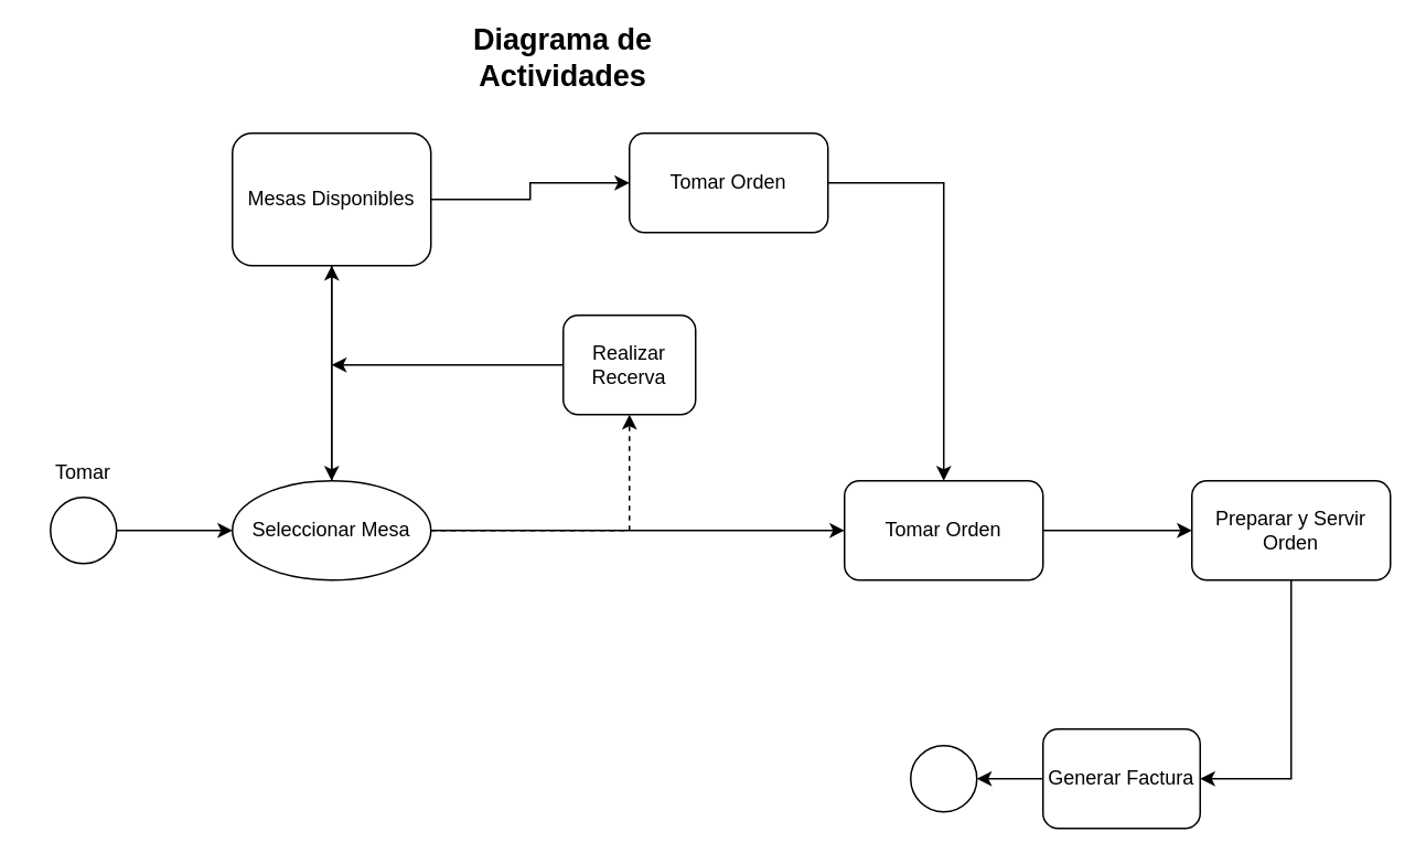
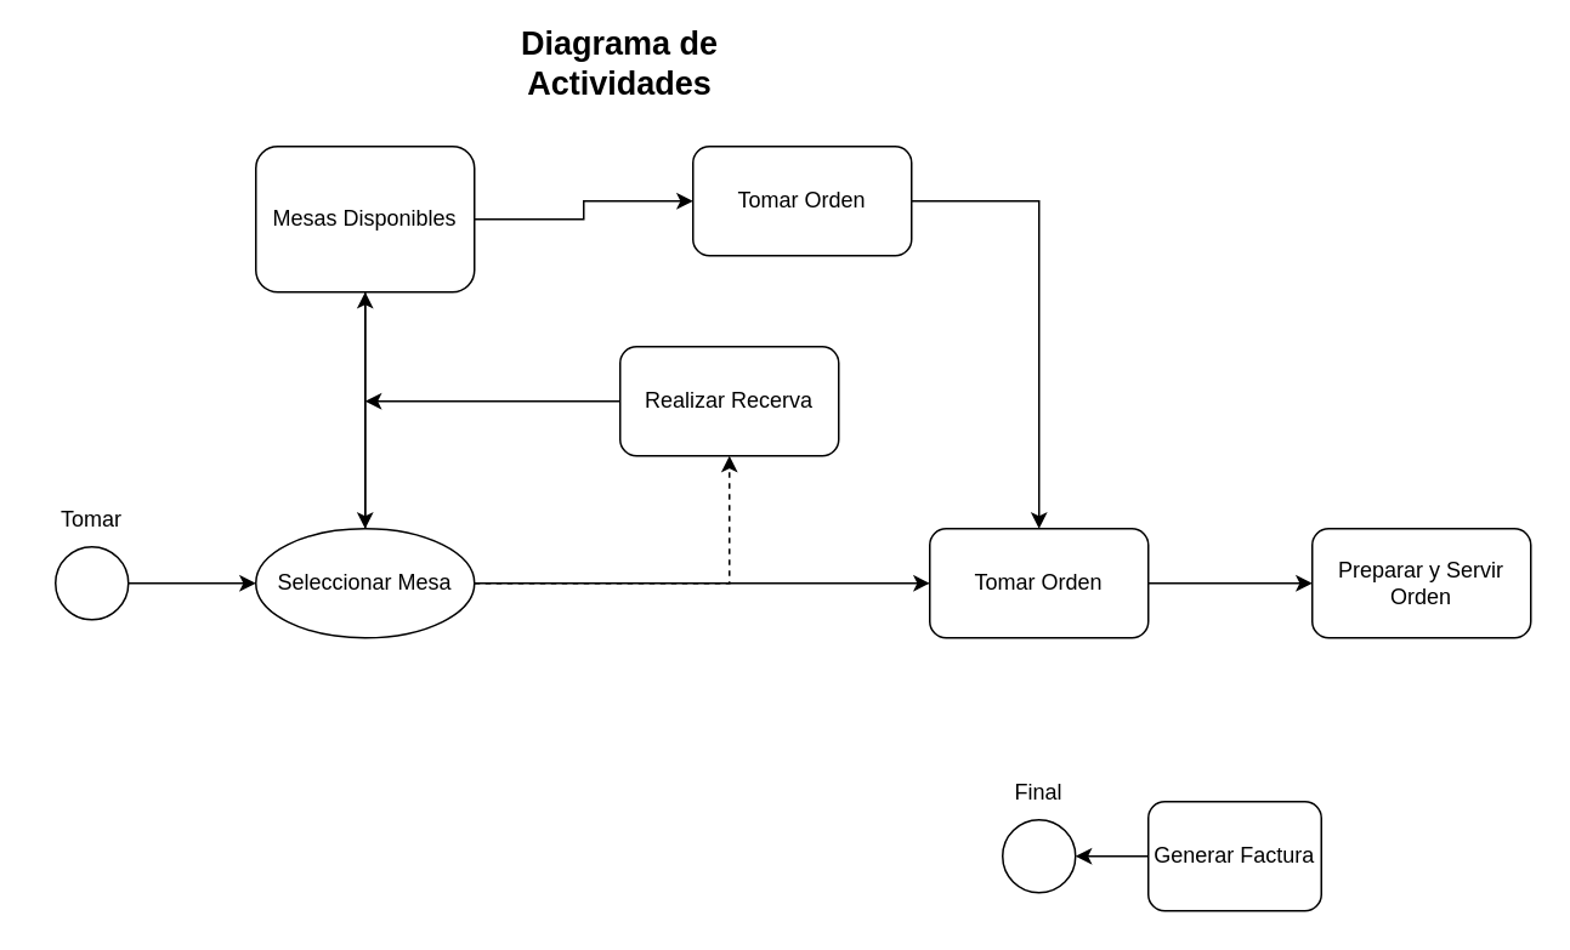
  <mxCell id="0" />
  <mxCell id="1" parent="0" />
  <mxCell id="2" style="edgeStyle=orthogonalEdgeStyle;rounded=0;orthogonalLoop=1;jettySize=auto;html=1;exitX=1;exitY=0.5;exitDx=0;exitDy=0;entryX=0;entryY=0.5;entryDx=0;entryDy=0;" edge="1" parent="1" source="3" target="7"><mxGeometry relative="1" as="geometry" /></mxCell>
  <mxCell id="3" value="" style="ellipse;whiteSpace=wrap;html=1;aspect=fixed;" vertex="1" parent="1"><mxGeometry x="30" y="300" width="40" height="40" as="geometry" /></mxCell>
  <mxCell id="4" style="edgeStyle=orthogonalEdgeStyle;rounded=0;orthogonalLoop=1;jettySize=auto;html=1;exitX=1;exitY=0.5;exitDx=0;exitDy=0;entryX=0;entryY=0.5;entryDx=0;entryDy=0;" edge="1" parent="1" source="7" target="16"><mxGeometry relative="1" as="geometry" /></mxCell>
  <mxCell id="5" style="edgeStyle=orthogonalEdgeStyle;rounded=0;orthogonalLoop=1;jettySize=auto;html=1;entryX=0.5;entryY=1;entryDx=0;entryDy=0;dashed=1;" edge="1" parent="1" source="7" target="12"><mxGeometry relative="1" as="geometry" /></mxCell>
  <mxCell id="6" style="edgeStyle=orthogonalEdgeStyle;rounded=0;orthogonalLoop=1;jettySize=auto;html=1;exitX=0.5;exitY=0;exitDx=0;exitDy=0;entryX=0.5;entryY=1;entryDx=0;entryDy=0;" edge="1" parent="1" source="7" target="10"><mxGeometry relative="1" as="geometry" /></mxCell>
  <mxCell id="7" value="Seleccionar Mesa" style="ellipse;whiteSpace=wrap;html=1;" vertex="1" parent="1"><mxGeometry x="140" y="290" width="120" height="60" as="geometry" /></mxCell>
  <mxCell id="8" style="edgeStyle=orthogonalEdgeStyle;rounded=0;orthogonalLoop=1;jettySize=auto;html=1;" edge="1" parent="1" source="10" target="7"><mxGeometry relative="1" as="geometry" /></mxCell>
  <mxCell id="9" style="edgeStyle=orthogonalEdgeStyle;rounded=0;orthogonalLoop=1;jettySize=auto;html=1;exitX=1;exitY=0.5;exitDx=0;exitDy=0;entryX=0;entryY=0.5;entryDx=0;entryDy=0;" edge="1" parent="1" source="10" target="14"><mxGeometry relative="1" as="geometry" /></mxCell>
  <mxCell id="10" value="Mesas Disponibles" style="rounded=1;whiteSpace=wrap;html=1;" vertex="1" parent="1"><mxGeometry x="140" y="80" width="120" height="80" as="geometry" /></mxCell>
  <mxCell id="11" style="edgeStyle=orthogonalEdgeStyle;rounded=0;orthogonalLoop=1;jettySize=auto;html=1;" edge="1" parent="1" source="12"><mxGeometry relative="1" as="geometry"><mxPoint x="200" y="220" as="targetPoint" /></mxGeometry></mxCell>
- <mxCell id="12" value="Realizar Recerva" style="rounded=1;whiteSpace=wrap;html=1;" vertex="1" parent="1"><mxGeometry x="340" y="190" width="80" height="60" as="geometry" /></mxCell>
+ <mxCell id="12" value="Realizar Recerva" style="rounded=1;whiteSpace=wrap;html=1;" vertex="1" parent="1"><mxGeometry x="340" y="190" width="120" height="60" as="geometry" /></mxCell>
  <mxCell id="13" style="edgeStyle=orthogonalEdgeStyle;rounded=0;orthogonalLoop=1;jettySize=auto;html=1;entryX=0.5;entryY=0;entryDx=0;entryDy=0;" edge="1" parent="1" source="14" target="16"><mxGeometry relative="1" as="geometry" /></mxCell>
  <mxCell id="14" value="Tomar Orden" style="rounded=1;whiteSpace=wrap;html=1;" vertex="1" parent="1"><mxGeometry x="380" y="80" width="120" height="60" as="geometry" /></mxCell>
  <mxCell id="15" style="edgeStyle=orthogonalEdgeStyle;rounded=0;orthogonalLoop=1;jettySize=auto;html=1;" edge="1" parent="1" source="16" target="24"><mxGeometry relative="1" as="geometry" /></mxCell>
  <mxCell id="16" value="Tomar Orden" style="rounded=1;whiteSpace=wrap;html=1;" vertex="1" parent="1"><mxGeometry x="510" y="290" width="120" height="60" as="geometry" /></mxCell>
  <mxCell id="17" style="edgeStyle=orthogonalEdgeStyle;rounded=0;orthogonalLoop=1;jettySize=auto;html=1;" edge="1" parent="1" source="18" target="19"><mxGeometry relative="1" as="geometry" /></mxCell>
  <mxCell id="18" value="Generar Factura" style="rounded=1;whiteSpace=wrap;html=1;" vertex="1" parent="1"><mxGeometry x="630" y="440" width="95" height="60" as="geometry" /></mxCell>
  <mxCell id="19" value="" style="ellipse;whiteSpace=wrap;html=1;aspect=fixed;" vertex="1" parent="1"><mxGeometry x="550" y="450" width="40" height="40" as="geometry" /></mxCell>
  <mxCell id="20" value="Tomar" style="text;html=1;align=center;verticalAlign=middle;whiteSpace=wrap;rounded=0;" vertex="1" parent="1"><mxGeometry x="20" y="270" width="60" height="30" as="geometry" /></mxCell>
+ <mxCell id="21" value="Final" style="text;html=1;align=center;verticalAlign=middle;whiteSpace=wrap;rounded=0;" vertex="1" parent="1"><mxGeometry x="540" y="420" width="60" height="30" as="geometry" /></mxCell>
  <mxCell id="22" value="&lt;font style=&quot;font-size: 18px;&quot;&gt;&lt;b&gt;Diagrama de Actividades&lt;/b&gt;&lt;/font&gt;" style="text;html=1;align=center;verticalAlign=middle;whiteSpace=wrap;rounded=0;" vertex="1" parent="1"><mxGeometry x="250" y="20" width="180" height="30" as="geometry" /></mxCell>
- <mxCell id="23" style="edgeStyle=orthogonalEdgeStyle;rounded=0;orthogonalLoop=1;jettySize=auto;html=1;entryX=1;entryY=0.5;entryDx=0;entryDy=0;" edge="1" parent="1" source="24" target="18"><mxGeometry relative="1" as="geometry" /></mxCell>
  <mxCell id="24" value="Preparar y Servir Orden" style="rounded=1;whiteSpace=wrap;html=1;" vertex="1" parent="1"><mxGeometry x="720" y="290" width="120" height="60" as="geometry" /></mxCell>
